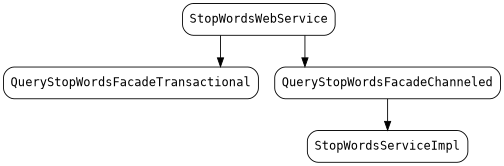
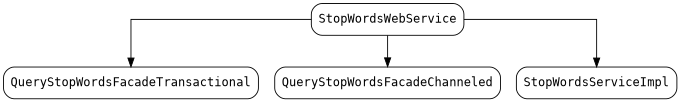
  strict digraph {
    fontname="DejaVu Sans Mono"
    splines=ortho
    node [fontname="DejaVu Sans Mono" shape=box style=rounded]
    edge [fontname="DejaVu Sans Mono"]
    StopWordsWebService
    QueryStopWordsFacadeTransactional
    QueryStopWordsFacadeChanneled
    StopWordsServiceImpl
    StopWordsWebService -> QueryStopWordsFacadeTransactional
    StopWordsWebService -> QueryStopWordsFacadeChanneled
-   QueryStopWordsFacadeChanneled -> StopWordsServiceImpl
+   StopWordsWebService -> StopWordsServiceImpl
  }
